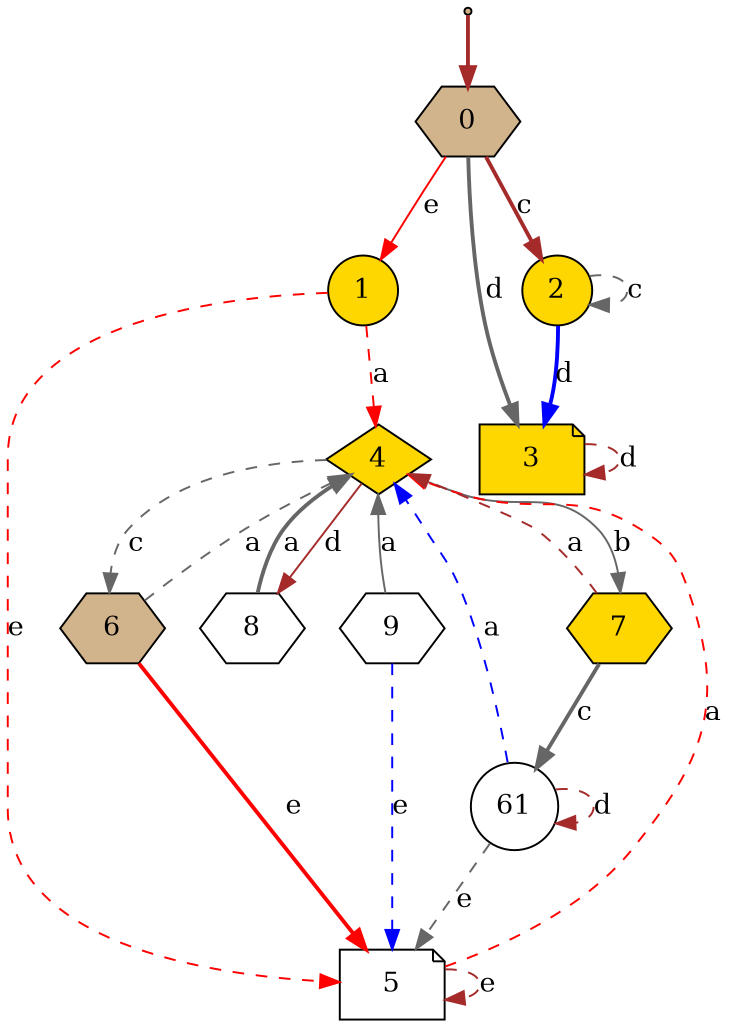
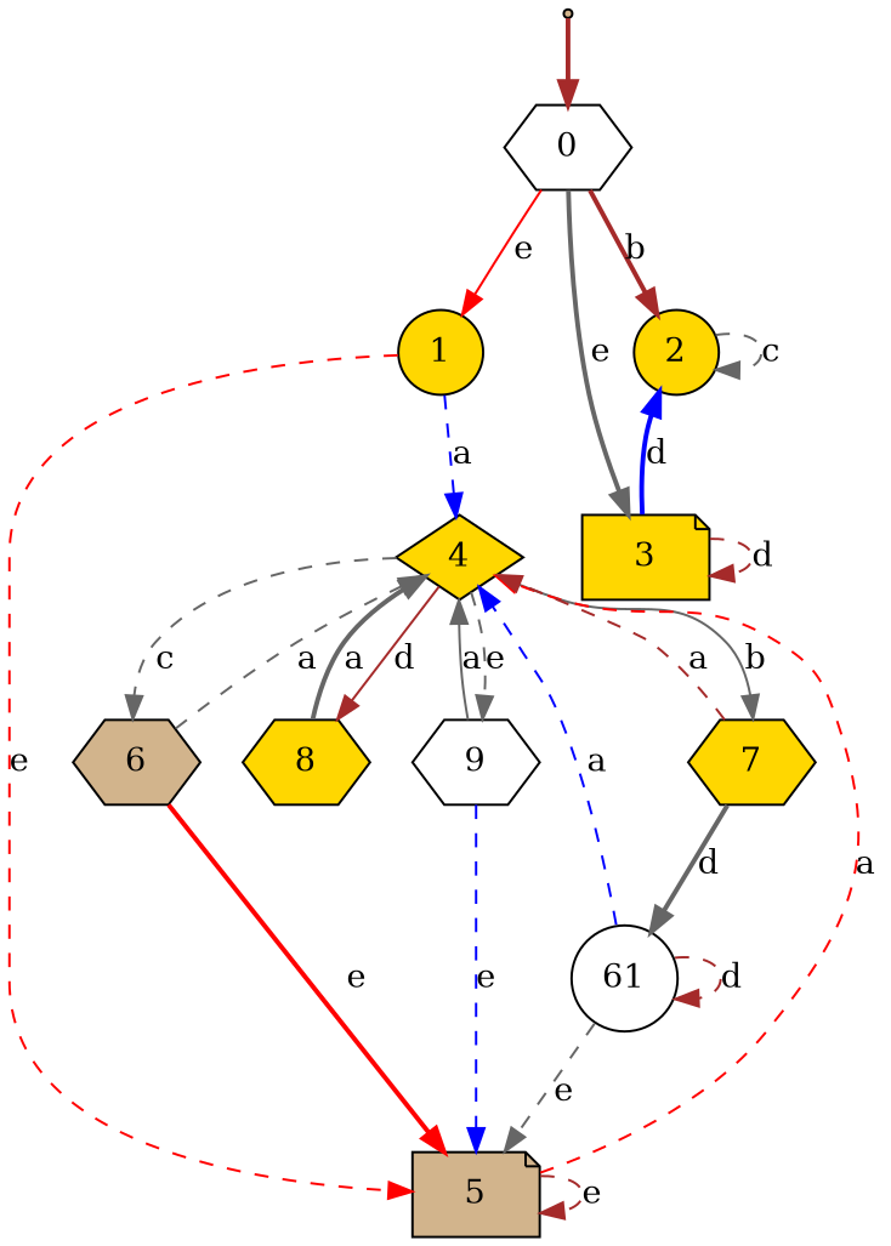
  digraph {
    rankdir=TB
    node [fillcolor=gold shape=hexagon style=filled]
    edge [color=gray40 style=dashed]
    dummy0 [fillcolor=tan shape=point]
-   0 [fillcolor=tan]
+   0 [fillcolor=white]
    1 [shape=circle]
    2 [shape=circle]
    3 [shape=note]
    4 [shape=diamond]
-   5 [fillcolor=white shape=note]
+   5 [fillcolor=tan shape=note]
    6 [fillcolor=tan]
    7
-   8 [fillcolor=white]
+   8
    9 [fillcolor=white]
    n12 [fillcolor=white label=61 shape=circle]
    dummy0 -> 0 [color=brown style=bold]
    0 -> 1 [color=red label=e style=solid]
-   0 -> 2 [color=brown label=c style=bold]
-   0 -> 3 [label=d style=bold]
-   1 -> 4 [color=red label=a]
+   0 -> 2 [color=brown label=b style=bold]
+   0 -> 3 [label=e style=bold]
+   1 -> 4 [color=blue label=a]
    1 -> 5 [color=red label=e]
    2 -> 2 [label=c]
-   2 -> 3 [color=blue label=d style=bold]
+   3 -> 2 [color=blue label=d style=bold]
    3 -> 3 [color=brown label=d]
    4 -> 6 [label=c]
    4 -> 7 [label=b style=solid]
    4 -> 8 [color=brown label=d style=solid]
+   4 -> 9 [label=e]
    5 -> 4 [color=red label=a]
    5 -> 5 [color=brown label=e]
    6 -> 4 [label=a]
    6 -> 5 [color=red label=e style=bold]
    7 -> 4 [color=brown label=a]
-   7 -> n12 [label=c style=bold]
+   7 -> n12 [label=d style=bold]
    8 -> 4 [label=a style=bold]
    9 -> 4 [label=a style=solid]
    9 -> 5 [color=blue label=e]
    n12 -> 4 [color=blue label=a]
    n12 -> 5 [label=e]
    n12 -> n12 [color=brown label=d]
  }
